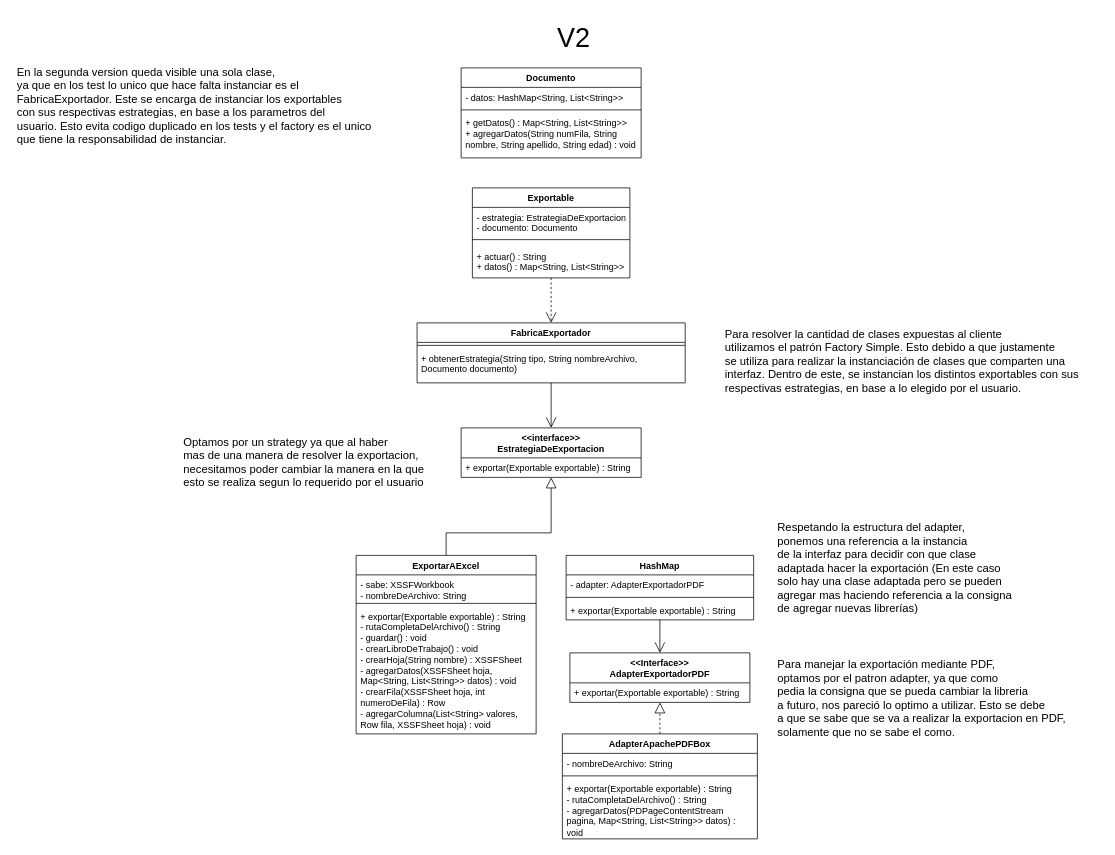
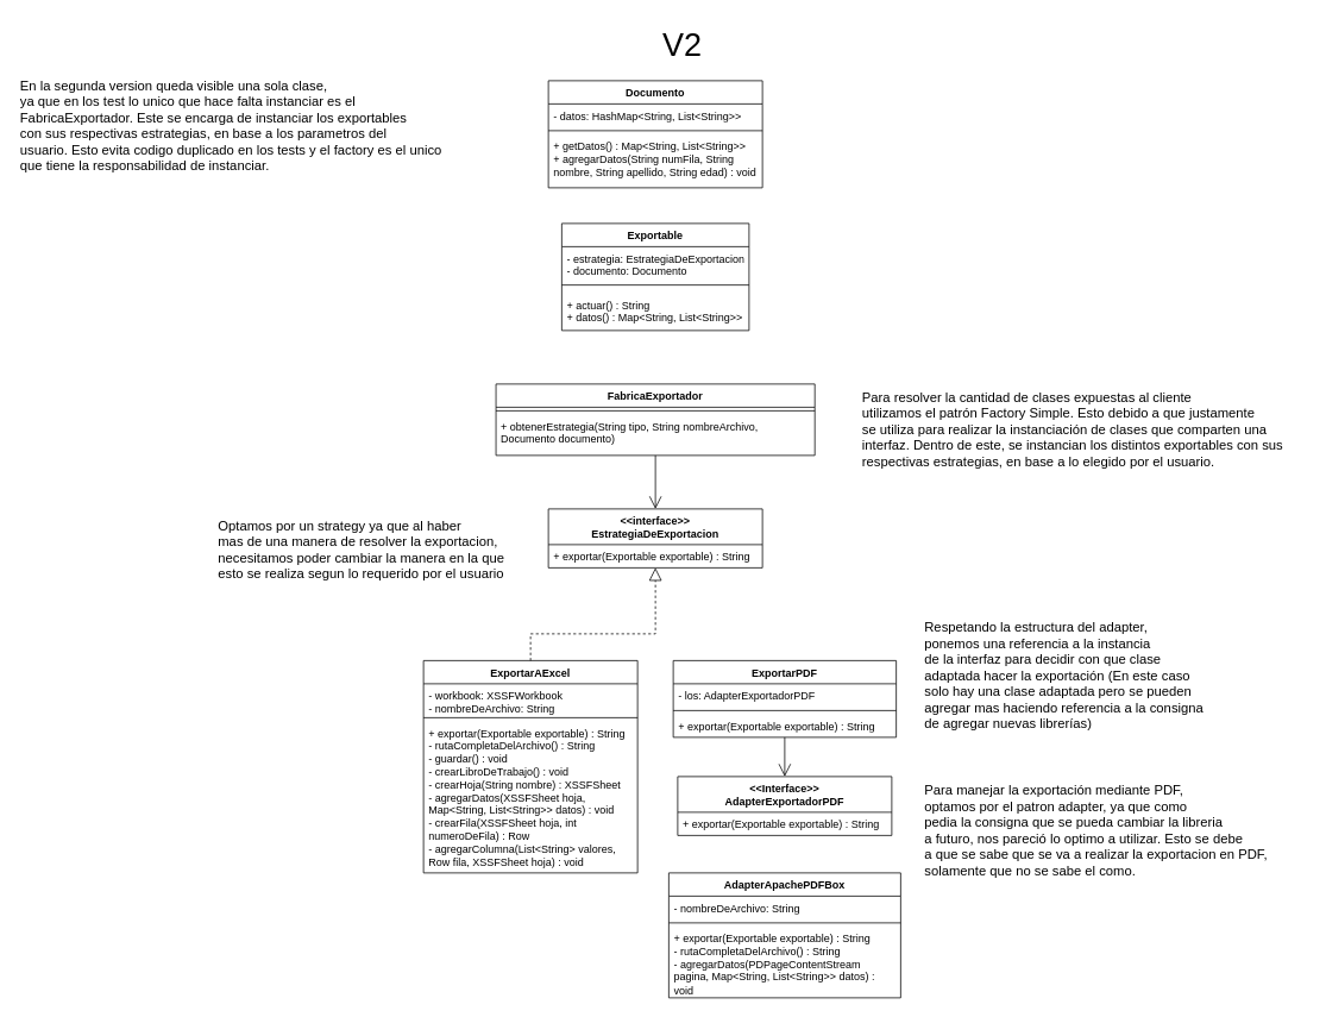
  <mxCell id="0" />
  <mxCell id="1" parent="0" />
  <mxCell id="2" value="Exportable" style="swimlane;fontStyle=1;align=center;verticalAlign=top;childLayout=stackLayout;horizontal=1;startSize=26;horizontalStack=0;resizeParent=1;resizeParentMax=0;resizeLast=0;collapsible=1;marginBottom=0;whiteSpace=wrap;html=1;" parent="1" vertex="1"><mxGeometry x="629" y="250" width="210" height="120" as="geometry" /></mxCell>
  <mxCell id="3" value="&lt;div&gt;- estrategia: EstrategiaDeExportacion&lt;br&gt;&lt;/div&gt;&lt;div&gt;- documento: Documento&lt;br&gt;&lt;/div&gt;" style="text;strokeColor=none;fillColor=none;align=left;verticalAlign=top;spacingLeft=4;spacingRight=4;overflow=hidden;rotatable=0;points=[[0,0.5],[1,0.5]];portConstraint=eastwest;whiteSpace=wrap;html=1;" parent="2" vertex="1"><mxGeometry y="26" width="210" height="34" as="geometry" /></mxCell>
  <mxCell id="4" value="" style="line;strokeWidth=1;fillColor=none;align=left;verticalAlign=middle;spacingTop=-1;spacingLeft=3;spacingRight=3;rotatable=0;labelPosition=right;points=[];portConstraint=eastwest;strokeColor=inherit;" parent="2" vertex="1"><mxGeometry y="60" width="210" height="18" as="geometry" /></mxCell>
  <mxCell id="5" value="&lt;div&gt;+ actuar() : String&lt;/div&gt;&lt;div&gt;+ datos() : Map&amp;lt;String, List&amp;lt;String&amp;gt;&amp;gt;&lt;br&gt;&lt;/div&gt;" style="text;strokeColor=none;fillColor=none;align=left;verticalAlign=top;spacingLeft=4;spacingRight=4;overflow=hidden;rotatable=0;points=[[0,0.5],[1,0.5]];portConstraint=eastwest;whiteSpace=wrap;html=1;" parent="2" vertex="1"><mxGeometry y="78" width="210" height="42" as="geometry" /></mxCell>
  <mxCell id="6" value="ExportarAExcel" style="swimlane;fontStyle=1;align=center;verticalAlign=top;childLayout=stackLayout;horizontal=1;startSize=26;horizontalStack=0;resizeParent=1;resizeParentMax=0;resizeLast=0;collapsible=1;marginBottom=0;whiteSpace=wrap;html=1;" parent="1" vertex="1"><mxGeometry x="474" y="740" width="240" height="238" as="geometry" /></mxCell>
- <mxCell id="7" value="&lt;div&gt;- sabe: XSSFWorkbook&lt;/div&gt;&lt;div&gt;- nombreDeArchivo: String&lt;br&gt;&lt;/div&gt;" style="text;strokeColor=none;fillColor=none;align=left;verticalAlign=top;spacingLeft=4;spacingRight=4;overflow=hidden;rotatable=0;points=[[0,0.5],[1,0.5]];portConstraint=eastwest;whiteSpace=wrap;html=1;" parent="6" vertex="1"><mxGeometry y="26" width="240" height="34" as="geometry" /></mxCell>
+ <mxCell id="7" value="&lt;div&gt;- workbook: XSSFWorkbook&lt;/div&gt;&lt;div&gt;- nombreDeArchivo: String&lt;br&gt;&lt;/div&gt;" style="text;strokeColor=none;fillColor=none;align=left;verticalAlign=top;spacingLeft=4;spacingRight=4;overflow=hidden;rotatable=0;points=[[0,0.5],[1,0.5]];portConstraint=eastwest;whiteSpace=wrap;html=1;" parent="6" vertex="1"><mxGeometry y="26" width="240" height="34" as="geometry" /></mxCell>
  <mxCell id="8" value="" style="line;strokeWidth=1;fillColor=none;align=left;verticalAlign=middle;spacingTop=-1;spacingLeft=3;spacingRight=3;rotatable=0;labelPosition=right;points=[];portConstraint=eastwest;strokeColor=inherit;" parent="6" vertex="1"><mxGeometry y="60" width="240" height="8" as="geometry" /></mxCell>
  <mxCell id="9" value="&lt;div&gt;+ exportar(Exportable exportable) : String&lt;br&gt;&lt;/div&gt;&lt;div&gt;- rutaCompletaDelArchivo() : String&lt;/div&gt;&lt;div&gt;- guardar() : void&lt;/div&gt;&lt;div&gt;- crearLibroDeTrabajo() : void&lt;/div&gt;&lt;div&gt;- crearHoja(String nombre) : XSSFSheet&lt;/div&gt;&lt;div&gt;- agregarDatos(XSSFSheet hoja, Map&amp;lt;String, List&amp;lt;String&amp;gt;&amp;gt; datos) : void&lt;/div&gt;&lt;div&gt;- crearFila(XSSFSheet hoja, int numeroDeFila) : Row&lt;/div&gt;&lt;div&gt;- agregarColumna(List&amp;lt;String&amp;gt; valores, Row fila, XSSFSheet hoja) : void&lt;br&gt;&lt;/div&gt;" style="text;strokeColor=none;fillColor=none;align=left;verticalAlign=top;spacingLeft=4;spacingRight=4;overflow=hidden;rotatable=0;points=[[0,0.5],[1,0.5]];portConstraint=eastwest;whiteSpace=wrap;html=1;" parent="6" vertex="1"><mxGeometry y="68" width="240" height="170" as="geometry" /></mxCell>
  <mxCell id="10" value="&amp;lt;&amp;lt;Interface&amp;gt;&amp;gt;&lt;br&gt;&lt;div&gt;AdapterExportadorPDF&lt;/div&gt;" style="swimlane;fontStyle=1;align=center;verticalAlign=top;childLayout=stackLayout;horizontal=1;startSize=40;horizontalStack=0;resizeParent=1;resizeParentMax=0;resizeLast=0;collapsible=1;marginBottom=0;whiteSpace=wrap;html=1;" parent="1" vertex="1"><mxGeometry x="759" y="870" width="240" height="66" as="geometry" /></mxCell>
  <mxCell id="11" value="+ exportar(Exportable exportable) : String" style="text;strokeColor=none;fillColor=none;align=left;verticalAlign=top;spacingLeft=4;spacingRight=4;overflow=hidden;rotatable=0;points=[[0,0.5],[1,0.5]];portConstraint=eastwest;whiteSpace=wrap;html=1;" parent="10" vertex="1"><mxGeometry y="40" width="240" height="26" as="geometry" /></mxCell>
  <mxCell id="12" value="AdapterApachePDFBox" style="swimlane;fontStyle=1;align=center;verticalAlign=top;childLayout=stackLayout;horizontal=1;startSize=26;horizontalStack=0;resizeParent=1;resizeParentMax=0;resizeLast=0;collapsible=1;marginBottom=0;whiteSpace=wrap;html=1;" parent="1" vertex="1"><mxGeometry x="749" y="978" width="260" height="140" as="geometry" /></mxCell>
  <mxCell id="13" value="- nombreDeArchivo: String" style="text;strokeColor=none;fillColor=none;align=left;verticalAlign=top;spacingLeft=4;spacingRight=4;overflow=hidden;rotatable=0;points=[[0,0.5],[1,0.5]];portConstraint=eastwest;whiteSpace=wrap;html=1;" parent="12" vertex="1"><mxGeometry y="26" width="260" height="26" as="geometry" /></mxCell>
  <mxCell id="14" value="" style="line;strokeWidth=1;fillColor=none;align=left;verticalAlign=middle;spacingTop=-1;spacingLeft=3;spacingRight=3;rotatable=0;labelPosition=right;points=[];portConstraint=eastwest;strokeColor=inherit;" parent="12" vertex="1"><mxGeometry y="52" width="260" height="8" as="geometry" /></mxCell>
  <mxCell id="15" value="&lt;div&gt;+ exportar(Exportable exportable) : String&lt;/div&gt;&lt;div&gt;- rutaCompletaDelArchivo() : String&lt;/div&gt;&lt;div&gt;- agregarDatos(PDPageContentStream pagina, Map&amp;lt;String, List&amp;lt;String&amp;gt;&amp;gt; datos) : void &lt;br&gt;&lt;/div&gt;" style="text;strokeColor=none;fillColor=none;align=left;verticalAlign=top;spacingLeft=4;spacingRight=4;overflow=hidden;rotatable=0;points=[[0,0.5],[1,0.5]];portConstraint=eastwest;whiteSpace=wrap;html=1;" parent="12" vertex="1"><mxGeometry y="60" width="260" height="80" as="geometry" /></mxCell>
- <mxCell id="16" value="HashMap" style="swimlane;fontStyle=1;align=center;verticalAlign=top;childLayout=stackLayout;horizontal=1;startSize=26;horizontalStack=0;resizeParent=1;resizeParentMax=0;resizeLast=0;collapsible=1;marginBottom=0;whiteSpace=wrap;html=1;" parent="1" vertex="1"><mxGeometry x="754" y="740" width="250" height="86" as="geometry" /></mxCell>
- <mxCell id="17" value="- adapter: AdapterExportadorPDF" style="text;strokeColor=none;fillColor=none;align=left;verticalAlign=top;spacingLeft=4;spacingRight=4;overflow=hidden;rotatable=0;points=[[0,0.5],[1,0.5]];portConstraint=eastwest;whiteSpace=wrap;html=1;" parent="16" vertex="1"><mxGeometry y="26" width="250" height="26" as="geometry" /></mxCell>
+ <mxCell id="16" value="ExportarPDF" style="swimlane;fontStyle=1;align=center;verticalAlign=top;childLayout=stackLayout;horizontal=1;startSize=26;horizontalStack=0;resizeParent=1;resizeParentMax=0;resizeLast=0;collapsible=1;marginBottom=0;whiteSpace=wrap;html=1;" parent="1" vertex="1"><mxGeometry x="754" y="740" width="250" height="86" as="geometry" /></mxCell>
+ <mxCell id="17" value="- los: AdapterExportadorPDF" style="text;strokeColor=none;fillColor=none;align=left;verticalAlign=top;spacingLeft=4;spacingRight=4;overflow=hidden;rotatable=0;points=[[0,0.5],[1,0.5]];portConstraint=eastwest;whiteSpace=wrap;html=1;" parent="16" vertex="1"><mxGeometry y="26" width="250" height="26" as="geometry" /></mxCell>
  <mxCell id="18" value="" style="line;strokeWidth=1;fillColor=none;align=left;verticalAlign=middle;spacingTop=-1;spacingLeft=3;spacingRight=3;rotatable=0;labelPosition=right;points=[];portConstraint=eastwest;strokeColor=inherit;" parent="16" vertex="1"><mxGeometry y="52" width="250" height="8" as="geometry" /></mxCell>
  <mxCell id="19" value="+ exportar(Exportable exportable) : String" style="text;strokeColor=none;fillColor=none;align=left;verticalAlign=top;spacingLeft=4;spacingRight=4;overflow=hidden;rotatable=0;points=[[0,0.5],[1,0.5]];portConstraint=eastwest;whiteSpace=wrap;html=1;" parent="16" vertex="1"><mxGeometry y="60" width="250" height="26" as="geometry" /></mxCell>
  <mxCell id="20" value="&lt;div&gt;&amp;lt;&amp;lt;interface&amp;gt;&amp;gt;&lt;/div&gt;&lt;div&gt;EstrategiaDeExportacion&lt;br&gt;&lt;/div&gt;" style="swimlane;fontStyle=1;align=center;verticalAlign=top;childLayout=stackLayout;horizontal=1;startSize=40;horizontalStack=0;resizeParent=1;resizeParentMax=0;resizeLast=0;collapsible=1;marginBottom=0;whiteSpace=wrap;html=1;" parent="1" vertex="1"><mxGeometry x="614" y="570" width="240" height="66" as="geometry" /></mxCell>
  <mxCell id="21" value="+ exportar(Exportable exportable) : String" style="text;strokeColor=none;fillColor=none;align=left;verticalAlign=top;spacingLeft=4;spacingRight=4;overflow=hidden;rotatable=0;points=[[0,0.5],[1,0.5]];portConstraint=eastwest;whiteSpace=wrap;html=1;" parent="20" vertex="1"><mxGeometry y="40" width="240" height="26" as="geometry" /></mxCell>
  <mxCell id="22" value="" style="endArrow=open;endFill=1;endSize=12;html=1;rounded=0;entryX=0.5;entryY=0;entryDx=0;entryDy=0;" parent="1" source="19" target="10" edge="1"><mxGeometry width="160" relative="1" as="geometry"><mxPoint x="953.5" y="777" as="sourcePoint" /><mxPoint x="954.5" y="726" as="targetPoint" /></mxGeometry></mxCell>
- <mxCell id="23" value="" style="endArrow=block;dashed=1;endFill=0;endSize=12;html=1;rounded=0;" parent="1" source="12" target="10" edge="1"><mxGeometry width="160" relative="1" as="geometry"><mxPoint x="844" y="930" as="sourcePoint" /><mxPoint x="1004" y="930" as="targetPoint" /></mxGeometry></mxCell>
- <mxCell id="24" value="" style="endArrow=block;dashed=0;endFill=0;endSize=12;html=1;rounded=0;" parent="1" source="6" target="20" edge="1"><mxGeometry width="160" relative="1" as="geometry"><mxPoint x="694" y="730" as="sourcePoint" /><mxPoint x="854" y="730" as="targetPoint" /><Array as="points"><mxPoint x="594" y="710" /><mxPoint x="734" y="710" /></Array></mxGeometry></mxCell>
+ <mxCell id="24" value="" style="endArrow=block;dashed=1;endFill=0;endSize=12;html=1;rounded=0;" parent="1" source="6" target="20" edge="1"><mxGeometry width="160" relative="1" as="geometry"><mxPoint x="694" y="730" as="sourcePoint" /><mxPoint x="854" y="730" as="targetPoint" /><Array as="points"><mxPoint x="594" y="710" /><mxPoint x="734" y="710" /></Array></mxGeometry></mxCell>
  <mxCell id="25" value="&lt;font style=&quot;font-size: 36px;&quot;&gt;V2&lt;/font&gt;" style="text;html=1;align=center;verticalAlign=middle;resizable=0;points=[];autosize=1;strokeColor=none;fillColor=none;" parent="1" vertex="1"><mxGeometry x="729" y="20" width="70" height="60" as="geometry" /></mxCell>
  <mxCell id="26" value="Documento" style="swimlane;fontStyle=1;align=center;verticalAlign=top;childLayout=stackLayout;horizontal=1;startSize=26;horizontalStack=0;resizeParent=1;resizeParentMax=0;resizeLast=0;collapsible=1;marginBottom=0;whiteSpace=wrap;html=1;" parent="1" vertex="1"><mxGeometry x="614" y="90" width="240" height="120" as="geometry" /></mxCell>
  <mxCell id="27" value="- datos: HashMap&amp;lt;String, List&amp;lt;String&amp;gt;&amp;gt;" style="text;strokeColor=none;fillColor=none;align=left;verticalAlign=top;spacingLeft=4;spacingRight=4;overflow=hidden;rotatable=0;points=[[0,0.5],[1,0.5]];portConstraint=eastwest;whiteSpace=wrap;html=1;" parent="26" vertex="1"><mxGeometry y="26" width="240" height="26" as="geometry" /></mxCell>
  <mxCell id="28" value="" style="line;strokeWidth=1;fillColor=none;align=left;verticalAlign=middle;spacingTop=-1;spacingLeft=3;spacingRight=3;rotatable=0;labelPosition=right;points=[];portConstraint=eastwest;strokeColor=inherit;" parent="26" vertex="1"><mxGeometry y="52" width="240" height="8" as="geometry" /></mxCell>
  <mxCell id="29" value="+ getDatos() : Map&amp;lt;String, List&amp;lt;String&amp;gt;&amp;gt;&lt;div&gt;+ agregarDatos(String numFila, String nombre, String apellido, String edad) : void&lt;/div&gt;" style="text;strokeColor=none;fillColor=none;align=left;verticalAlign=top;spacingLeft=4;spacingRight=4;overflow=hidden;rotatable=0;points=[[0,0.5],[1,0.5]];portConstraint=eastwest;whiteSpace=wrap;html=1;" parent="26" vertex="1"><mxGeometry y="60" width="240" height="60" as="geometry" /></mxCell>
  <mxCell id="30" value="FabricaExportador" style="swimlane;fontStyle=1;align=center;verticalAlign=top;childLayout=stackLayout;horizontal=1;startSize=26;horizontalStack=0;resizeParent=1;resizeParentMax=0;resizeLast=0;collapsible=1;marginBottom=0;whiteSpace=wrap;html=1;" parent="1" vertex="1"><mxGeometry x="555.25" y="430" width="357.5" height="80" as="geometry" /></mxCell>
  <mxCell id="31" value="" style="line;strokeWidth=1;fillColor=none;align=left;verticalAlign=middle;spacingTop=-1;spacingLeft=3;spacingRight=3;rotatable=0;labelPosition=right;points=[];portConstraint=eastwest;strokeColor=inherit;" parent="30" vertex="1"><mxGeometry y="26" width="357.5" height="8" as="geometry" /></mxCell>
  <mxCell id="32" value="+ obtenerEstrategia(String tipo, String nombreArchivo, Documento documento)" style="text;strokeColor=none;fillColor=none;align=left;verticalAlign=top;spacingLeft=4;spacingRight=4;overflow=hidden;rotatable=0;points=[[0,0.5],[1,0.5]];portConstraint=eastwest;whiteSpace=wrap;html=1;" parent="30" vertex="1"><mxGeometry y="34" width="357.5" height="46" as="geometry" /></mxCell>
- <mxCell id="33" value="" style="endArrow=open;endSize=12;dashed=1;html=1;rounded=0;" parent="1" source="2" target="30" edge="1"><mxGeometry x="0.667" y="20" width="160" relative="1" as="geometry"><mxPoint x="654" y="530" as="sourcePoint" /><mxPoint x="814" y="530" as="targetPoint" /><mxPoint y="-1" as="offset" /></mxGeometry></mxCell>
  <mxCell id="34" value="" style="endArrow=open;endSize=12;dashed=0;html=1;rounded=0;" parent="1" source="30" target="20" edge="1"><mxGeometry width="160" relative="1" as="geometry"><mxPoint x="654" y="530" as="sourcePoint" /><mxPoint x="814" y="530" as="targetPoint" /></mxGeometry></mxCell>
  <mxCell id="35" value="&lt;div style=&quot;text-align: left;&quot;&gt;&lt;span style=&quot;font-size: 15px; background-color: initial;&quot;&gt;Optamos por un strategy ya que al haber&lt;/span&gt;&lt;/div&gt;&lt;div style=&quot;text-align: left;&quot;&gt;&lt;font style=&quot;font-size: 15px;&quot;&gt;mas de una manera de resolver la exportacion,&lt;/font&gt;&lt;/div&gt;&lt;div style=&quot;text-align: left;&quot;&gt;&lt;font style=&quot;font-size: 15px;&quot;&gt;necesitamos poder cambiar la manera en la que&lt;/font&gt;&lt;/div&gt;&lt;div style=&quot;text-align: left;&quot;&gt;&lt;font style=&quot;font-size: 15px;&quot;&gt;esto se realiza segun lo requerido por el usuario&lt;/font&gt;&lt;/div&gt;" style="text;html=1;align=center;verticalAlign=middle;resizable=0;points=[];autosize=1;strokeColor=none;fillColor=none;" parent="1" vertex="1"><mxGeometry x="234" y="570" width="340" height="90" as="geometry" /></mxCell>
  <mxCell id="36" value="&lt;span style=&quot;font-size: 15px;&quot;&gt;Para manejar la exportación mediante PDF,&lt;/span&gt;&lt;div&gt;&lt;span style=&quot;font-size: 15px;&quot;&gt;optamos por el patron adapter, ya que como&amp;nbsp;&lt;/span&gt;&lt;/div&gt;&lt;div&gt;&lt;span style=&quot;font-size: 15px;&quot;&gt;pedia la consigna que se pueda cambiar la libreria&amp;nbsp;&lt;/span&gt;&lt;/div&gt;&lt;div&gt;&lt;span style=&quot;font-size: 15px;&quot;&gt;a futuro, nos pareció lo optimo a utilizar. Esto se debe&amp;nbsp;&lt;/span&gt;&lt;/div&gt;&lt;div&gt;&lt;span style=&quot;font-size: 15px;&quot;&gt;a que se sabe que se va a realizar la exportacion en PDF,&lt;/span&gt;&lt;/div&gt;&lt;div&gt;&lt;span style=&quot;font-size: 15px;&quot;&gt;solamente que no se sabe el como.&lt;/span&gt;&lt;/div&gt;" style="text;html=1;align=left;verticalAlign=middle;resizable=0;points=[];autosize=1;strokeColor=none;fillColor=none;" parent="1" vertex="1"><mxGeometry x="1034" y="870" width="410" height="120" as="geometry" /></mxCell>
  <mxCell id="37" value="&lt;font style=&quot;font-size: 15px;&quot;&gt;Para resolver la cantidad de clases expuestas al cliente&lt;/font&gt;&lt;div&gt;&lt;font style=&quot;font-size: 15px;&quot;&gt;utilizamos el patrón Factory Simple. Esto debido a que justamente&lt;/font&gt;&lt;/div&gt;&lt;div&gt;&lt;font style=&quot;font-size: 15px;&quot;&gt;se utiliza para realizar la instanciación de clases que comparten una&amp;nbsp;&lt;/font&gt;&lt;/div&gt;&lt;div&gt;&lt;font style=&quot;font-size: 15px;&quot;&gt;interfaz. Dentro de este, se instancian los distintos exportables con sus&lt;/font&gt;&lt;/div&gt;&lt;div&gt;&lt;font style=&quot;font-size: 15px;&quot;&gt;respectivas estrategias, en base a lo elegido por el usuario.&amp;nbsp;&lt;/font&gt;&lt;/div&gt;" style="text;html=1;align=left;verticalAlign=middle;resizable=0;points=[];autosize=1;strokeColor=none;fillColor=none;" parent="1" vertex="1"><mxGeometry x="964" y="430" width="500" height="100" as="geometry" /></mxCell>
  <mxCell id="38" value="&lt;div align=&quot;left&quot;&gt;&lt;font style=&quot;font-size: 15px;&quot;&gt;En la segunda version queda visible una sola clase,&lt;/font&gt;&lt;/div&gt;&lt;div align=&quot;left&quot;&gt;&lt;font style=&quot;font-size: 15px;&quot;&gt;ya que en los test lo unico que hace falta instanciar es el &lt;br&gt;&lt;/font&gt;&lt;/div&gt;&lt;div align=&quot;left&quot;&gt;&lt;font style=&quot;font-size: 15px;&quot;&gt;FabricaExportador. Este se encarga de instanciar los exportables&lt;/font&gt;&lt;/div&gt;&lt;div align=&quot;left&quot;&gt;&lt;font style=&quot;font-size: 15px;&quot;&gt;con sus respectivas estrategias, en base a los parametros del&lt;/font&gt;&lt;/div&gt;&lt;div align=&quot;left&quot;&gt;&lt;font style=&quot;font-size: 15px;&quot;&gt;usuario. Esto evita codigo duplicado en los tests y el factory es el unico&lt;/font&gt;&lt;/div&gt;&lt;div align=&quot;left&quot;&gt;&lt;font style=&quot;font-size: 15px;&quot;&gt;que tiene la responsabilidad de instanciar.&lt;br&gt;&lt;/font&gt;&lt;/div&gt;" style="text;html=1;align=left;verticalAlign=middle;resizable=0;points=[];autosize=1;strokeColor=none;fillColor=none;" parent="1" vertex="1"><mxGeometry x="20" y="80" width="500" height="120" as="geometry" /></mxCell>
  <mxCell id="39" value="&lt;div align=&quot;left&quot;&gt;&lt;font style=&quot;font-size: 15px;&quot;&gt;Respetando la estructura del adapter,&lt;/font&gt;&lt;/div&gt;&lt;div align=&quot;left&quot;&gt;&lt;font style=&quot;font-size: 15px;&quot;&gt;ponemos una referencia a la instancia&lt;/font&gt;&lt;/div&gt;&lt;div align=&quot;left&quot;&gt;&lt;font style=&quot;font-size: 15px;&quot;&gt;de la interfaz para decidir con que clase&lt;/font&gt;&lt;/div&gt;&lt;div align=&quot;left&quot;&gt;&lt;font style=&quot;font-size: 15px;&quot;&gt;adaptada hacer la exportación (En este caso&lt;/font&gt;&lt;/div&gt;&lt;div align=&quot;left&quot;&gt;&lt;font style=&quot;font-size: 15px;&quot;&gt;solo hay una clase adaptada pero se pueden&lt;/font&gt;&lt;/div&gt;&lt;div align=&quot;left&quot;&gt;&lt;font style=&quot;font-size: 15px;&quot;&gt;agregar mas haciendo referencia a la consigna &lt;br&gt;&lt;/font&gt;&lt;/div&gt;&lt;div align=&quot;left&quot;&gt;&lt;font style=&quot;font-size: 15px;&quot;&gt;de agregar nuevas librerías)&lt;br&gt;&lt;/font&gt;&lt;/div&gt;" style="text;html=1;align=left;verticalAlign=middle;resizable=0;points=[];autosize=1;strokeColor=none;fillColor=none;" vertex="1" parent="1"><mxGeometry x="1034" y="686" width="330" height="140" as="geometry" /></mxCell>
